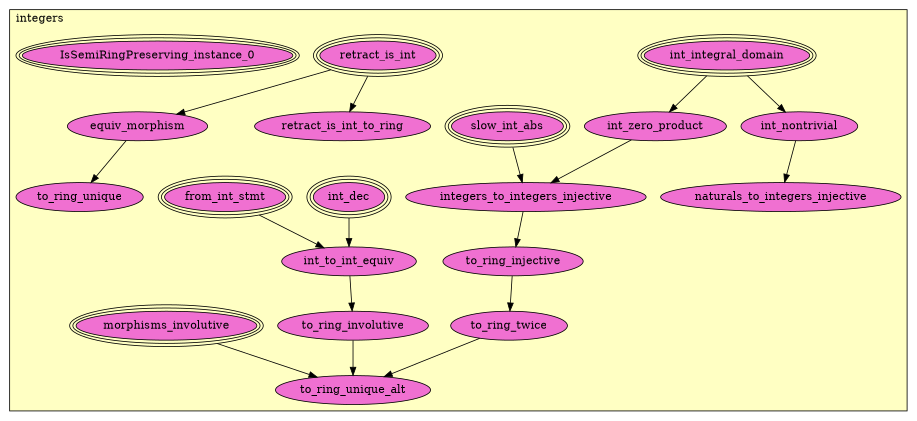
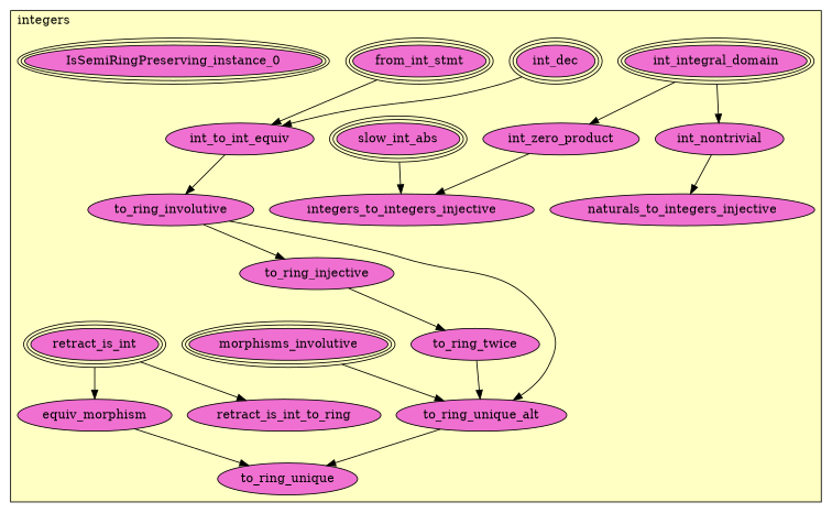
  digraph {
    node [fillcolor="#F070D1" style=filled]
    n1 [label=int_integral_domain peripheries=3]
    n2 [label=int_zero_product]
    n3 [label=int_nontrivial]
    n4 [label=slow_int_abs peripheries=3]
    n5 [label=int_dec peripheries=3]
    n6 [label=from_int_stmt peripheries=3]
    n7 [label=int_to_int_equiv]
    n8 [label=retract_is_int peripheries=3]
    n9 [label=equiv_morphism]
    n10 [label=IsSemiRingPreserving_instance_0 peripheries=3]
    n11 [label=retract_is_int_to_ring]
    n12 [label=naturals_to_integers_injective]
    n13 [label=integers_to_integers_injective]
    n14 [label=to_ring_injective]
    n15 [label=to_ring_twice]
    n16 [label=morphisms_involutive peripheries=3]
    n17 [label=to_ring_involutive]
    n18 [label=to_ring_unique_alt]
    n19 [label=to_ring_unique]
    subgraph cluster_1 {
      fillcolor="#FFFFC3"
      label=integers
      labeljust=l
      style=filled
      n1
      n2
      n3
      n4
      n5
      n6
      n7
      n8
      n9
      n10
      n11
      n12
      n13
      n14
      n15
      n16
      n17
      n18
      n19
    }
    n1 -> n2
    n1 -> n3
    n2 -> n13
    n3 -> n12
    n4 -> n13
    n5 -> n7
    n6 -> n7
    n7 -> n17
    n8 -> n9
    n8 -> n11
    n9 -> n19
-   n13 -> n14
+   n17 -> n14
    n14 -> n15
    n15 -> n18
    n16 -> n18
    n17 -> n18
+   n18 -> n19
  }
